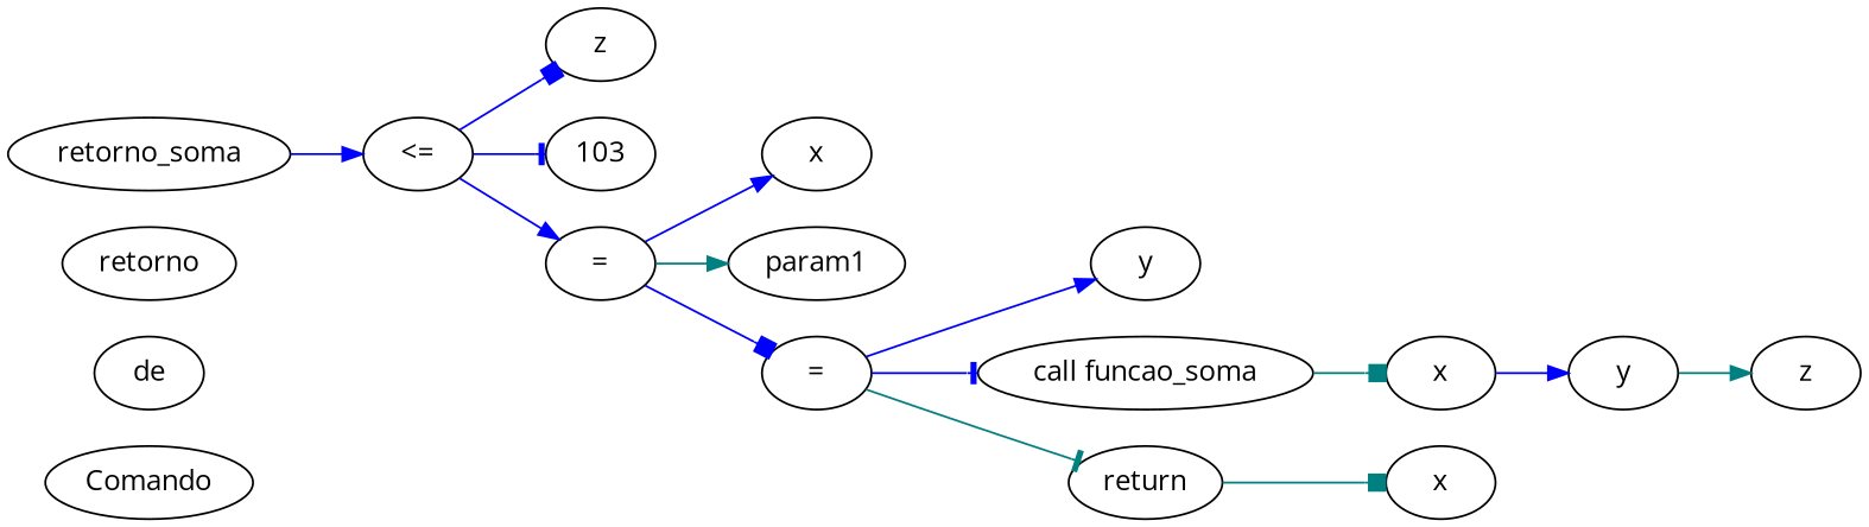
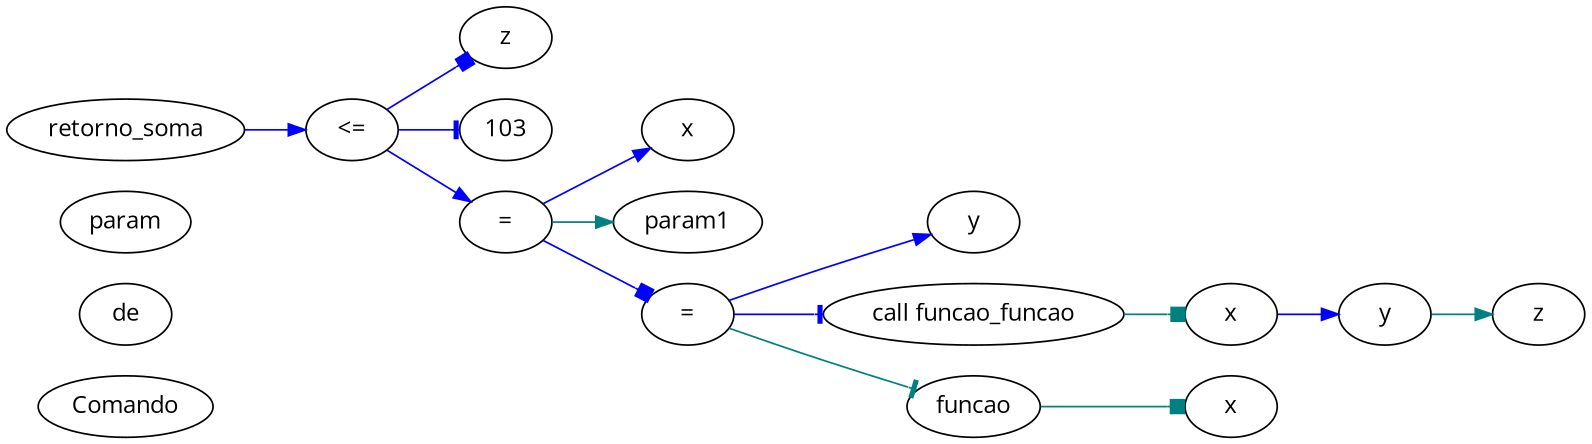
  digraph {
    fontname="Open Sans"
    rankdir=LR
    node [fontname="Open Sans"]
    edge [arrowhead=normal color=blue fontname="Open Sans"]
    Comando
    de
-   retorno
+   retorno [label=param]
    n4 [label=retorno_soma]
    n5 [label="<="]
    n6 [label=z]
    n7 [label=103]
    n8 [label="="]
    n9 [label=x]
    n10 [label=param1]
    n11 [label="="]
    n12 [label=y]
-   n13 [label="call funcao_soma"]
-   n14 [label=return]
+   n13 [label="call funcao_funcao"]
+   n14 [label=funcao]
    n15 [label=x]
    n16 [label=x]
    n17 [label=y]
    n18 [label=z]
    n4 -> n5
    n5 -> n6 [arrowhead=box]
    n5 -> n7 [arrowhead=tee]
    n5 -> n8
    n8 -> n9
    n8 -> n10 [color=teal]
    n8 -> n11 [arrowhead=box]
    n11 -> n12
    n11 -> n13 [arrowhead=tee]
    n11 -> n14 [arrowhead=tee color=teal]
    n13 -> n15 [arrowhead=box color=teal]
    n14 -> n16 [arrowhead=box color=teal]
    n15 -> n17
    n17 -> n18 [color=teal]
  }
